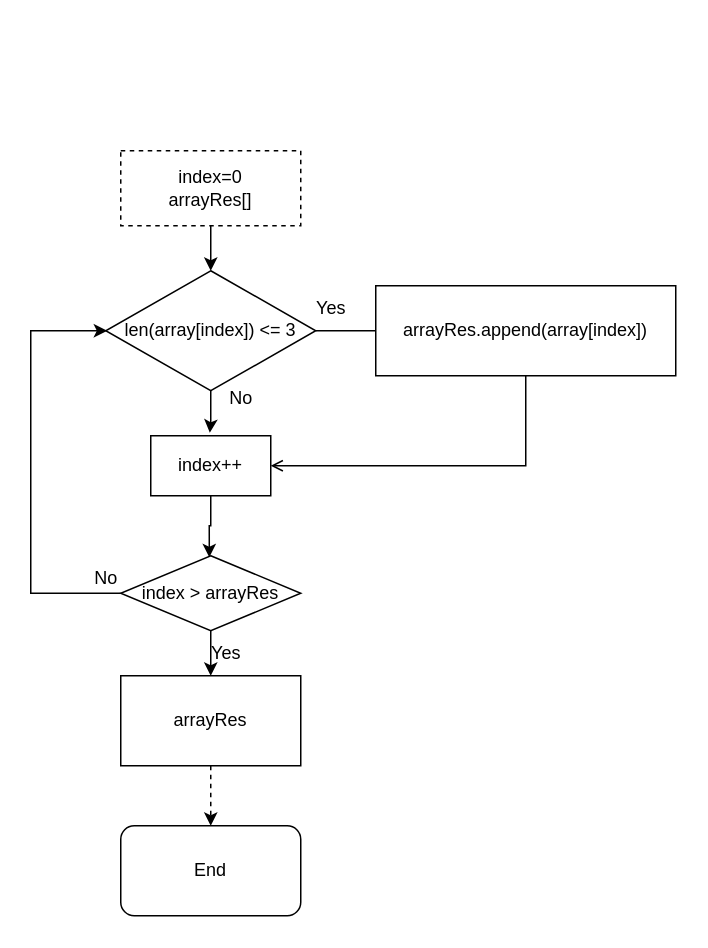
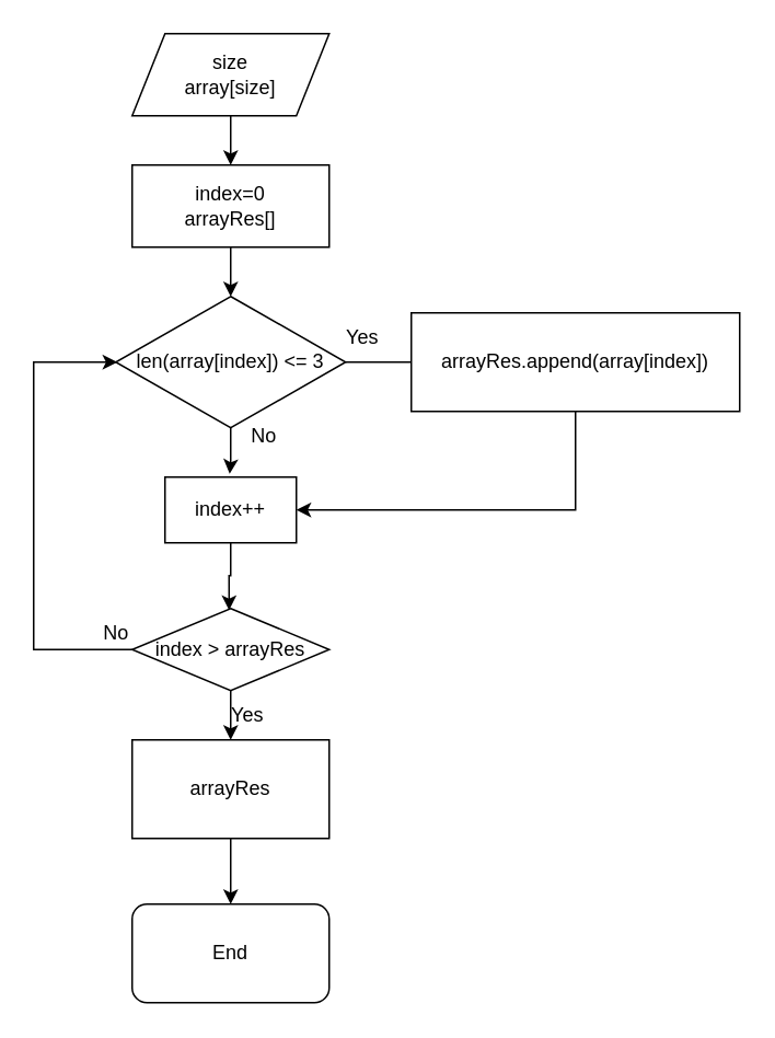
  <mxCell id="0" />
  <mxCell id="1" parent="0" />
+ <mxCell id="2" value="" style="edgeStyle=orthogonalEdgeStyle;rounded=0;orthogonalLoop=1;jettySize=auto;html=1;" parent="1" source="3" target="5" edge="1"><mxGeometry relative="1" as="geometry" /></mxCell>
+ <mxCell id="3" value="size&lt;br&gt;array[size]" style="shape=parallelogram;perimeter=parallelogramPerimeter;whiteSpace=wrap;html=1;fixedSize=1;" parent="1" vertex="1"><mxGeometry x="80" y="20" width="120" height="50" as="geometry" /></mxCell>
  <mxCell id="4" value="" style="edgeStyle=orthogonalEdgeStyle;rounded=0;orthogonalLoop=1;jettySize=auto;html=1;" parent="1" source="5" target="8" edge="1"><mxGeometry relative="1" as="geometry" /></mxCell>
- <mxCell id="5" value="index=0&lt;br&gt;arrayRes[]" style="whiteSpace=wrap;html=1;dashed=1;" parent="1" vertex="1"><mxGeometry x="80" y="100" width="120" height="50" as="geometry" /></mxCell>
+ <mxCell id="5" value="index=0&lt;br&gt;arrayRes[]" style="whiteSpace=wrap;html=1;" parent="1" vertex="1"><mxGeometry x="80" y="100" width="120" height="50" as="geometry" /></mxCell>
  <mxCell id="6" value="" style="edgeStyle=orthogonalEdgeStyle;rounded=0;orthogonalLoop=1;jettySize=auto;html=1;entryX=0.492;entryY=-0.05;entryDx=0;entryDy=0;entryPerimeter=0;" parent="1" source="8" target="14" edge="1"><mxGeometry relative="1" as="geometry"><mxPoint x="140" y="300" as="targetPoint" /></mxGeometry></mxCell>
  <mxCell id="7" value="" style="edgeStyle=orthogonalEdgeStyle;rounded=0;orthogonalLoop=1;jettySize=auto;html=1;" parent="1" source="8" edge="1"><mxGeometry relative="1" as="geometry"><mxPoint x="310" y="220" as="targetPoint" /></mxGeometry></mxCell>
  <mxCell id="8" value="len(array[index]) &amp;lt;= 3" style="rhombus;whiteSpace=wrap;html=1;" parent="1" vertex="1"><mxGeometry x="70" y="180" width="140" height="80" as="geometry" /></mxCell>
  <mxCell id="9" value="" style="edgeStyle=orthogonalEdgeStyle;rounded=0;orthogonalLoop=1;jettySize=auto;html=1;entryX=0.492;entryY=0.02;entryDx=0;entryDy=0;entryPerimeter=0;" parent="1" source="14" target="17" edge="1"><mxGeometry relative="1" as="geometry"><mxPoint x="140" y="380" as="sourcePoint" /><mxPoint x="140" y="380" as="targetPoint" /></mxGeometry></mxCell>
  <mxCell id="10" value="Yes" style="text;html=1;align=center;verticalAlign=middle;resizable=0;points=[];autosize=1;strokeColor=none;fillColor=none;" vertex="1" parent="1"><mxGeometry x="200" y="190" width="40" height="30" as="geometry" /></mxCell>
  <mxCell id="11" value="No" style="text;html=1;align=center;verticalAlign=middle;resizable=0;points=[];autosize=1;strokeColor=none;fillColor=none;" vertex="1" parent="1"><mxGeometry x="140" y="250" width="40" height="30" as="geometry" /></mxCell>
- <mxCell id="12" style="edgeStyle=orthogonalEdgeStyle;rounded=0;orthogonalLoop=1;jettySize=auto;html=1;entryX=1;entryY=0.5;entryDx=0;entryDy=0;entryPerimeter=0;endArrow=open;" edge="1" parent="1" source="13" target="14"><mxGeometry relative="1" as="geometry"><mxPoint x="270" y="310" as="targetPoint" /><Array as="points"><mxPoint x="350" y="310" /></Array></mxGeometry></mxCell>
+ <mxCell id="12" style="edgeStyle=orthogonalEdgeStyle;rounded=0;orthogonalLoop=1;jettySize=auto;html=1;entryX=1;entryY=0.5;entryDx=0;entryDy=0;entryPerimeter=0;" edge="1" parent="1" source="13" target="14"><mxGeometry relative="1" as="geometry"><mxPoint x="270" y="310" as="targetPoint" /><Array as="points"><mxPoint x="350" y="310" /></Array></mxGeometry></mxCell>
  <mxCell id="13" value="arrayRes.append(array[index])" style="rounded=0;whiteSpace=wrap;html=1;" vertex="1" parent="1"><mxGeometry x="250" y="190" width="200" height="60" as="geometry" /></mxCell>
  <mxCell id="14" value="index++" style="rounded=0;whiteSpace=wrap;html=1;" vertex="1" parent="1"><mxGeometry x="100" y="290" width="80" height="40" as="geometry" /></mxCell>
  <mxCell id="15" value="" style="edgeStyle=orthogonalEdgeStyle;rounded=0;orthogonalLoop=1;jettySize=auto;html=1;" edge="1" parent="1" source="17" target="19"><mxGeometry relative="1" as="geometry" /></mxCell>
  <mxCell id="16" value="" style="edgeStyle=orthogonalEdgeStyle;rounded=0;orthogonalLoop=1;jettySize=auto;html=1;entryX=0.007;entryY=0.5;entryDx=0;entryDy=0;entryPerimeter=0;" edge="1" parent="1" source="17" target="8"><mxGeometry relative="1" as="geometry"><mxPoint x="0" y="220" as="targetPoint" /><Array as="points"><mxPoint x="20" y="395" /><mxPoint x="20" y="220" /></Array></mxGeometry></mxCell>
  <mxCell id="17" value="index &amp;gt; arrayRes" style="rhombus;whiteSpace=wrap;html=1;" vertex="1" parent="1"><mxGeometry x="80" y="370" width="120" height="50" as="geometry" /></mxCell>
- <mxCell id="18" value="" style="edgeStyle=orthogonalEdgeStyle;rounded=0;orthogonalLoop=1;jettySize=auto;html=1;dashed=1;" edge="1" parent="1" source="19" target="22"><mxGeometry relative="1" as="geometry" /></mxCell>
+ <mxCell id="18" value="" style="edgeStyle=orthogonalEdgeStyle;rounded=0;orthogonalLoop=1;jettySize=auto;html=1;" edge="1" parent="1" source="19" target="22"><mxGeometry relative="1" as="geometry" /></mxCell>
  <mxCell id="19" value="arrayRes" style="rounded=0;whiteSpace=wrap;html=1;" vertex="1" parent="1"><mxGeometry x="80" y="450" width="120" height="60" as="geometry" /></mxCell>
  <mxCell id="20" value="Yes" style="text;html=1;align=center;verticalAlign=middle;resizable=0;points=[];autosize=1;strokeColor=none;fillColor=none;" vertex="1" parent="1"><mxGeometry x="130" y="420" width="40" height="30" as="geometry" /></mxCell>
  <mxCell id="21" value="No" style="text;html=1;align=center;verticalAlign=middle;resizable=0;points=[];autosize=1;strokeColor=none;fillColor=none;" vertex="1" parent="1"><mxGeometry x="50" y="370" width="40" height="30" as="geometry" /></mxCell>
  <mxCell id="22" value="End" style="rounded=1;whiteSpace=wrap;html=1;" vertex="1" parent="1"><mxGeometry x="80" y="550" width="120" height="60" as="geometry" /></mxCell>
